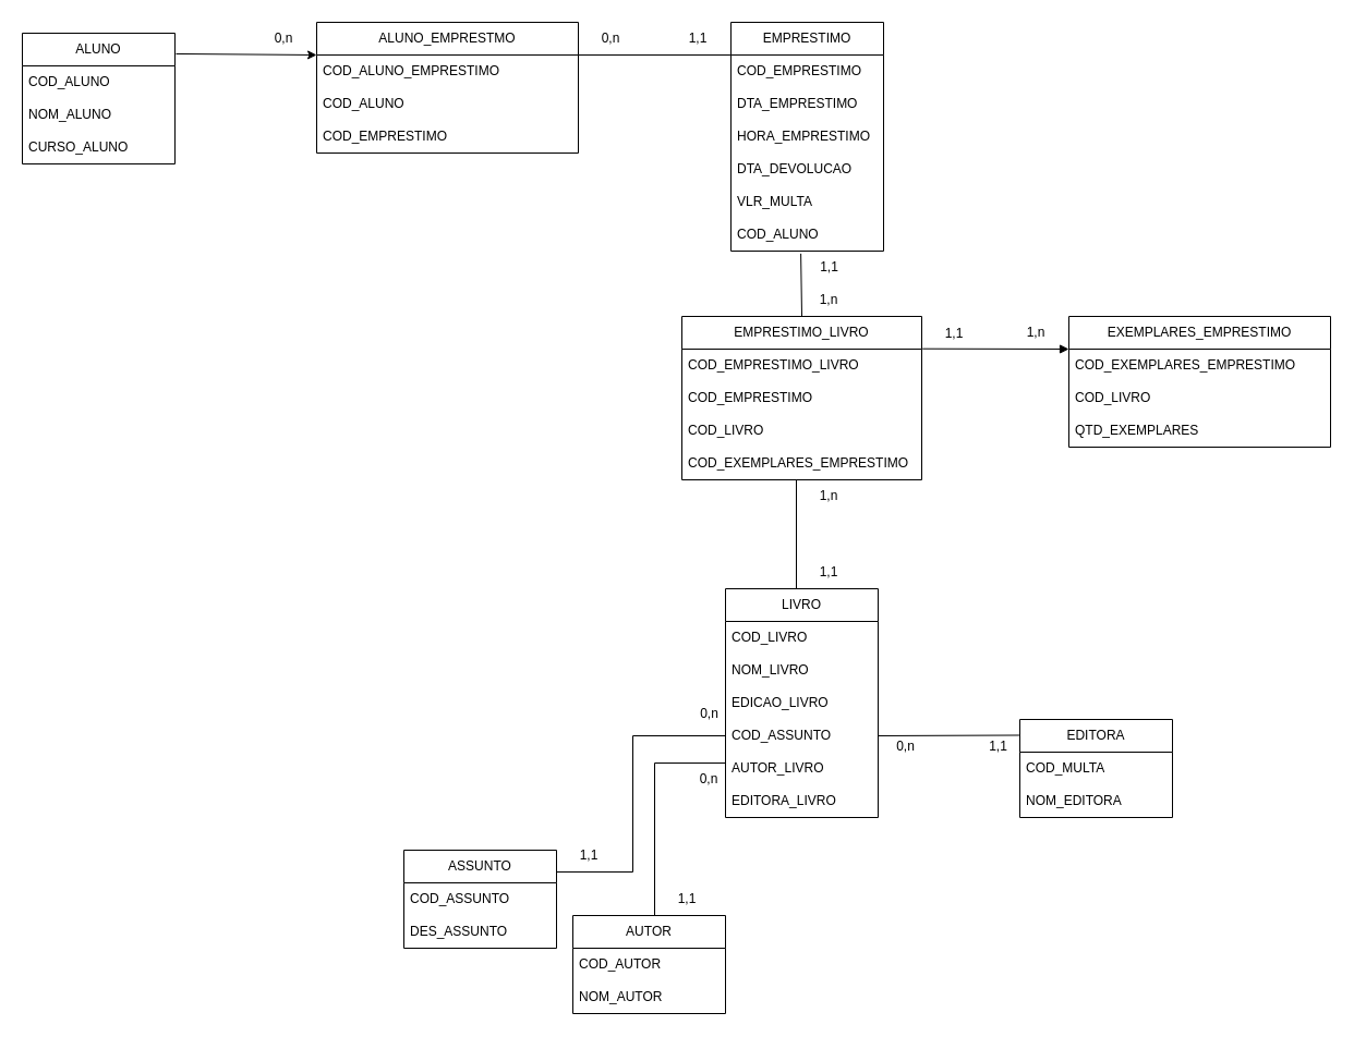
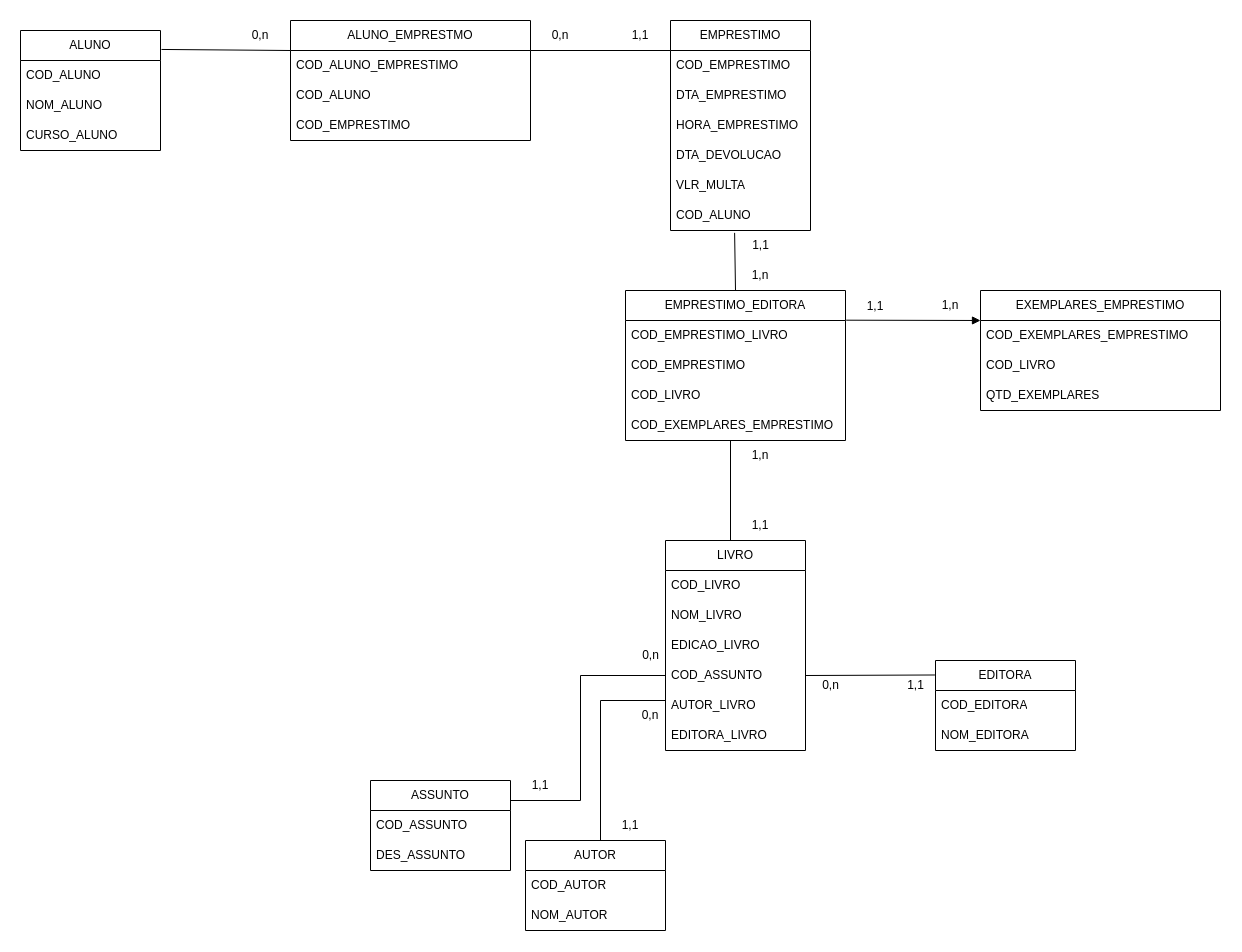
  <mxCell id="0" />
  <mxCell id="1" parent="0" />
  <mxCell id="2" value="EMPRESTIMO" style="swimlane;fontStyle=0;childLayout=stackLayout;horizontal=1;startSize=30;horizontalStack=0;resizeParent=1;resizeParentMax=0;resizeLast=0;collapsible=1;marginBottom=0;whiteSpace=wrap;html=1;" vertex="1" parent="1"><mxGeometry x="670" y="20" width="140" height="210" as="geometry" /></mxCell>
  <mxCell id="3" value="COD_EMPRESTIMO" style="text;strokeColor=none;fillColor=none;align=left;verticalAlign=middle;spacingLeft=4;spacingRight=4;overflow=hidden;points=[[0,0.5],[1,0.5]];portConstraint=eastwest;rotatable=0;whiteSpace=wrap;html=1;" vertex="1" parent="2"><mxGeometry y="30" width="140" height="30" as="geometry" /></mxCell>
  <mxCell id="4" value="DTA_EMPRESTIMO" style="text;strokeColor=none;fillColor=none;align=left;verticalAlign=middle;spacingLeft=4;spacingRight=4;overflow=hidden;points=[[0,0.5],[1,0.5]];portConstraint=eastwest;rotatable=0;whiteSpace=wrap;html=1;" vertex="1" parent="2"><mxGeometry y="60" width="140" height="30" as="geometry" /></mxCell>
  <mxCell id="5" value="HORA_EMPRESTIMO" style="text;strokeColor=none;fillColor=none;align=left;verticalAlign=middle;spacingLeft=4;spacingRight=4;overflow=hidden;points=[[0,0.5],[1,0.5]];portConstraint=eastwest;rotatable=0;whiteSpace=wrap;html=1;" vertex="1" parent="2"><mxGeometry y="90" width="140" height="30" as="geometry" /></mxCell>
  <mxCell id="6" value="DTA_DEVOLUCAO" style="text;strokeColor=none;fillColor=none;align=left;verticalAlign=middle;spacingLeft=4;spacingRight=4;overflow=hidden;points=[[0,0.5],[1,0.5]];portConstraint=eastwest;rotatable=0;whiteSpace=wrap;html=1;" vertex="1" parent="2"><mxGeometry y="120" width="140" height="30" as="geometry" /></mxCell>
  <mxCell id="7" value="VLR_MULTA" style="text;strokeColor=none;fillColor=none;align=left;verticalAlign=middle;spacingLeft=4;spacingRight=4;overflow=hidden;points=[[0,0.5],[1,0.5]];portConstraint=eastwest;rotatable=0;whiteSpace=wrap;html=1;" vertex="1" parent="2"><mxGeometry y="150" width="140" height="30" as="geometry" /></mxCell>
  <mxCell id="8" value="COD_ALUNO" style="text;strokeColor=none;fillColor=none;align=left;verticalAlign=middle;spacingLeft=4;spacingRight=4;overflow=hidden;points=[[0,0.5],[1,0.5]];portConstraint=eastwest;rotatable=0;whiteSpace=wrap;html=1;" vertex="1" parent="2"><mxGeometry y="180" width="140" height="30" as="geometry" /></mxCell>
  <mxCell id="9" value="ALUNO" style="swimlane;fontStyle=0;childLayout=stackLayout;horizontal=1;startSize=30;horizontalStack=0;resizeParent=1;resizeParentMax=0;resizeLast=0;collapsible=1;marginBottom=0;whiteSpace=wrap;html=1;" vertex="1" parent="1"><mxGeometry x="20" y="30" width="140" height="120" as="geometry" /></mxCell>
  <mxCell id="10" value="COD_ALUNO" style="text;strokeColor=none;fillColor=none;align=left;verticalAlign=middle;spacingLeft=4;spacingRight=4;overflow=hidden;points=[[0,0.5],[1,0.5]];portConstraint=eastwest;rotatable=0;whiteSpace=wrap;html=1;" vertex="1" parent="9"><mxGeometry y="30" width="140" height="30" as="geometry" /></mxCell>
  <mxCell id="11" value="NOM_ALUNO" style="text;strokeColor=none;fillColor=none;align=left;verticalAlign=middle;spacingLeft=4;spacingRight=4;overflow=hidden;points=[[0,0.5],[1,0.5]];portConstraint=eastwest;rotatable=0;whiteSpace=wrap;html=1;" vertex="1" parent="9"><mxGeometry y="60" width="140" height="30" as="geometry" /></mxCell>
  <mxCell id="12" value="CURSO_ALUNO" style="text;strokeColor=none;fillColor=none;align=left;verticalAlign=middle;spacingLeft=4;spacingRight=4;overflow=hidden;points=[[0,0.5],[1,0.5]];portConstraint=eastwest;rotatable=0;whiteSpace=wrap;html=1;" vertex="1" parent="9"><mxGeometry y="90" width="140" height="30" as="geometry" /></mxCell>
  <mxCell id="13" value="LIVRO" style="swimlane;fontStyle=0;childLayout=stackLayout;horizontal=1;startSize=30;horizontalStack=0;resizeParent=1;resizeParentMax=0;resizeLast=0;collapsible=1;marginBottom=0;whiteSpace=wrap;html=1;" vertex="1" parent="1"><mxGeometry x="665" y="540" width="140" height="210" as="geometry" /></mxCell>
  <mxCell id="14" value="COD_LIVRO" style="text;strokeColor=none;fillColor=none;align=left;verticalAlign=middle;spacingLeft=4;spacingRight=4;overflow=hidden;points=[[0,0.5],[1,0.5]];portConstraint=eastwest;rotatable=0;whiteSpace=wrap;html=1;" vertex="1" parent="13"><mxGeometry y="30" width="140" height="30" as="geometry" /></mxCell>
  <mxCell id="15" value="NOM_LIVRO" style="text;strokeColor=none;fillColor=none;align=left;verticalAlign=middle;spacingLeft=4;spacingRight=4;overflow=hidden;points=[[0,0.5],[1,0.5]];portConstraint=eastwest;rotatable=0;whiteSpace=wrap;html=1;" vertex="1" parent="13"><mxGeometry y="60" width="140" height="30" as="geometry" /></mxCell>
  <mxCell id="16" value="EDICAO_LIVRO" style="text;strokeColor=none;fillColor=none;align=left;verticalAlign=middle;spacingLeft=4;spacingRight=4;overflow=hidden;points=[[0,0.5],[1,0.5]];portConstraint=eastwest;rotatable=0;whiteSpace=wrap;html=1;" vertex="1" parent="13"><mxGeometry y="90" width="140" height="30" as="geometry" /></mxCell>
  <mxCell id="17" value="COD_ASSUNTO" style="text;strokeColor=none;fillColor=none;align=left;verticalAlign=middle;spacingLeft=4;spacingRight=4;overflow=hidden;points=[[0,0.5],[1,0.5]];portConstraint=eastwest;rotatable=0;whiteSpace=wrap;html=1;" vertex="1" parent="13"><mxGeometry y="120" width="140" height="30" as="geometry" /></mxCell>
  <mxCell id="18" value="AUTOR_LIVRO" style="text;strokeColor=none;fillColor=none;align=left;verticalAlign=middle;spacingLeft=4;spacingRight=4;overflow=hidden;points=[[0,0.5],[1,0.5]];portConstraint=eastwest;rotatable=0;whiteSpace=wrap;html=1;" vertex="1" parent="13"><mxGeometry y="150" width="140" height="30" as="geometry" /></mxCell>
  <mxCell id="19" value="EDITORA_LIVRO" style="text;strokeColor=none;fillColor=none;align=left;verticalAlign=middle;spacingLeft=4;spacingRight=4;overflow=hidden;points=[[0,0.5],[1,0.5]];portConstraint=eastwest;rotatable=0;whiteSpace=wrap;html=1;" vertex="1" parent="13"><mxGeometry y="180" width="140" height="30" as="geometry" /></mxCell>
- <mxCell id="20" value="" style="endArrow=classic;html=1;rounded=0;exitX=1.007;exitY=0.158;exitDx=0;exitDy=0;exitPerimeter=0;entryX=0;entryY=0.25;entryDx=0;entryDy=0;" edge="1" parent="1" source="9" target="26"><mxGeometry width="50" height="50" relative="1" as="geometry"><mxPoint x="590" y="300" as="sourcePoint" /><mxPoint x="640" y="250" as="targetPoint" /></mxGeometry></mxCell>
+ <mxCell id="20" value="" style="endArrow=none;html=1;rounded=0;exitX=1.007;exitY=0.158;exitDx=0;exitDy=0;exitPerimeter=0;entryX=0;entryY=0.25;entryDx=0;entryDy=0;" edge="1" parent="1" source="9" target="26"><mxGeometry width="50" height="50" relative="1" as="geometry"><mxPoint x="590" y="300" as="sourcePoint" /><mxPoint x="640" y="250" as="targetPoint" /></mxGeometry></mxCell>
  <mxCell id="21" value="1,1" style="text;html=1;strokeColor=none;fillColor=none;align=center;verticalAlign=middle;whiteSpace=wrap;rounded=0;" vertex="1" parent="1"><mxGeometry x="610" y="20" width="60" height="30" as="geometry" /></mxCell>
  <mxCell id="22" value="0,n" style="text;html=1;strokeColor=none;fillColor=none;align=center;verticalAlign=middle;whiteSpace=wrap;rounded=0;" vertex="1" parent="1"><mxGeometry x="230" y="20" width="60" height="30" as="geometry" /></mxCell>
  <mxCell id="23" value="" style="endArrow=none;html=1;rounded=0;entryX=0;entryY=1;entryDx=0;entryDy=0;exitX=0;exitY=0;exitDx=0;exitDy=0;" edge="1" parent="1" source="24" target="25"><mxGeometry width="50" height="50" relative="1" as="geometry"><mxPoint x="726" y="450" as="sourcePoint" /><mxPoint x="820" y="550" as="targetPoint" /><Array as="points" /></mxGeometry></mxCell>
  <mxCell id="24" value="1,n" style="text;html=1;strokeColor=none;fillColor=none;align=center;verticalAlign=middle;whiteSpace=wrap;rounded=0;" vertex="1" parent="1"><mxGeometry x="730" y="440" width="60" height="30" as="geometry" /></mxCell>
  <mxCell id="25" value="1,1" style="text;html=1;strokeColor=none;fillColor=none;align=center;verticalAlign=middle;whiteSpace=wrap;rounded=0;" vertex="1" parent="1"><mxGeometry x="730" y="510" width="60" height="30" as="geometry" /></mxCell>
  <mxCell id="26" value="ALUNO_EMPRESTMO" style="swimlane;fontStyle=0;childLayout=stackLayout;horizontal=1;startSize=30;horizontalStack=0;resizeParent=1;resizeParentMax=0;resizeLast=0;collapsible=1;marginBottom=0;whiteSpace=wrap;html=1;" vertex="1" parent="1"><mxGeometry x="290" y="20" width="240" height="120" as="geometry" /></mxCell>
  <mxCell id="27" value="COD_ALUNO_EMPRESTIMO" style="text;strokeColor=none;fillColor=none;align=left;verticalAlign=middle;spacingLeft=4;spacingRight=4;overflow=hidden;points=[[0,0.5],[1,0.5]];portConstraint=eastwest;rotatable=0;whiteSpace=wrap;html=1;" vertex="1" parent="26"><mxGeometry y="30" width="240" height="30" as="geometry" /></mxCell>
  <mxCell id="28" value="COD_ALUNO" style="text;strokeColor=none;fillColor=none;align=left;verticalAlign=middle;spacingLeft=4;spacingRight=4;overflow=hidden;points=[[0,0.5],[1,0.5]];portConstraint=eastwest;rotatable=0;whiteSpace=wrap;html=1;" vertex="1" parent="26"><mxGeometry y="60" width="240" height="30" as="geometry" /></mxCell>
  <mxCell id="29" value="COD_EMPRESTIMO" style="text;strokeColor=none;fillColor=none;align=left;verticalAlign=middle;spacingLeft=4;spacingRight=4;overflow=hidden;points=[[0,0.5],[1,0.5]];portConstraint=eastwest;rotatable=0;whiteSpace=wrap;html=1;" vertex="1" parent="26"><mxGeometry y="90" width="240" height="30" as="geometry" /></mxCell>
  <mxCell id="30" value="" style="endArrow=none;html=1;rounded=0;entryX=1;entryY=1;entryDx=0;entryDy=0;" edge="1" parent="1" target="21"><mxGeometry width="50" height="50" relative="1" as="geometry"><mxPoint x="530" y="50" as="sourcePoint" /><mxPoint x="690" y="50" as="targetPoint" /></mxGeometry></mxCell>
- <mxCell id="31" value="EMPRESTIMO_LIVRO" style="swimlane;fontStyle=0;childLayout=stackLayout;horizontal=1;startSize=30;horizontalStack=0;resizeParent=1;resizeParentMax=0;resizeLast=0;collapsible=1;marginBottom=0;whiteSpace=wrap;html=1;" vertex="1" parent="1"><mxGeometry x="625" y="290" width="220" height="150" as="geometry" /></mxCell>
+ <mxCell id="31" value="EMPRESTIMO_EDITORA" style="swimlane;fontStyle=0;childLayout=stackLayout;horizontal=1;startSize=30;horizontalStack=0;resizeParent=1;resizeParentMax=0;resizeLast=0;collapsible=1;marginBottom=0;whiteSpace=wrap;html=1;" vertex="1" parent="1"><mxGeometry x="625" y="290" width="220" height="150" as="geometry" /></mxCell>
  <mxCell id="32" value="COD_EMPRESTIMO_LIVRO" style="text;strokeColor=none;fillColor=none;align=left;verticalAlign=middle;spacingLeft=4;spacingRight=4;overflow=hidden;points=[[0,0.5],[1,0.5]];portConstraint=eastwest;rotatable=0;whiteSpace=wrap;html=1;" vertex="1" parent="31"><mxGeometry y="30" width="220" height="30" as="geometry" /></mxCell>
  <mxCell id="33" value="COD_EMPRESTIMO" style="text;strokeColor=none;fillColor=none;align=left;verticalAlign=middle;spacingLeft=4;spacingRight=4;overflow=hidden;points=[[0,0.5],[1,0.5]];portConstraint=eastwest;rotatable=0;whiteSpace=wrap;html=1;" vertex="1" parent="31"><mxGeometry y="60" width="220" height="30" as="geometry" /></mxCell>
  <mxCell id="34" value="COD_LIVRO" style="text;strokeColor=none;fillColor=none;align=left;verticalAlign=middle;spacingLeft=4;spacingRight=4;overflow=hidden;points=[[0,0.5],[1,0.5]];portConstraint=eastwest;rotatable=0;whiteSpace=wrap;html=1;" vertex="1" parent="31"><mxGeometry y="90" width="220" height="30" as="geometry" /></mxCell>
  <mxCell id="35" value="COD_EXEMPLARES_EMPRESTIMO" style="text;strokeColor=none;fillColor=none;align=left;verticalAlign=middle;spacingLeft=4;spacingRight=4;overflow=hidden;points=[[0,0.5],[1,0.5]];portConstraint=eastwest;rotatable=0;whiteSpace=wrap;html=1;" vertex="1" parent="31"><mxGeometry y="120" width="220" height="30" as="geometry" /></mxCell>
  <mxCell id="36" value="0,n" style="text;html=1;strokeColor=none;fillColor=none;align=center;verticalAlign=middle;whiteSpace=wrap;rounded=0;" vertex="1" parent="1"><mxGeometry x="530" y="20" width="60" height="30" as="geometry" /></mxCell>
  <mxCell id="37" value="" style="endArrow=none;html=1;rounded=0;entryX=0.458;entryY=1.079;entryDx=0;entryDy=0;entryPerimeter=0;exitX=0.5;exitY=0;exitDx=0;exitDy=0;" edge="1" parent="1" source="31" target="8"><mxGeometry width="50" height="50" relative="1" as="geometry"><mxPoint x="690" y="300" as="sourcePoint" /><mxPoint x="740" y="250" as="targetPoint" /></mxGeometry></mxCell>
  <mxCell id="38" value="1,n" style="text;html=1;strokeColor=none;fillColor=none;align=center;verticalAlign=middle;whiteSpace=wrap;rounded=0;" vertex="1" parent="1"><mxGeometry x="730" y="260" width="60" height="30" as="geometry" /></mxCell>
  <mxCell id="39" value="1,1" style="text;html=1;align=center;verticalAlign=middle;resizable=0;points=[];autosize=1;strokeColor=none;fillColor=none;" vertex="1" parent="1"><mxGeometry x="740" y="230" width="40" height="30" as="geometry" /></mxCell>
  <mxCell id="40" value="AUTOR" style="swimlane;fontStyle=0;childLayout=stackLayout;horizontal=1;startSize=30;horizontalStack=0;resizeParent=1;resizeParentMax=0;resizeLast=0;collapsible=1;marginBottom=0;whiteSpace=wrap;html=1;" vertex="1" parent="1"><mxGeometry x="525" y="840" width="140" height="90" as="geometry" /></mxCell>
  <mxCell id="41" value="COD_AUTOR" style="text;strokeColor=none;fillColor=none;align=left;verticalAlign=middle;spacingLeft=4;spacingRight=4;overflow=hidden;points=[[0,0.5],[1,0.5]];portConstraint=eastwest;rotatable=0;whiteSpace=wrap;html=1;" vertex="1" parent="40"><mxGeometry y="30" width="140" height="30" as="geometry" /></mxCell>
  <mxCell id="42" value="NOM_AUTOR" style="text;strokeColor=none;fillColor=none;align=left;verticalAlign=middle;spacingLeft=4;spacingRight=4;overflow=hidden;points=[[0,0.5],[1,0.5]];portConstraint=eastwest;rotatable=0;whiteSpace=wrap;html=1;" vertex="1" parent="40"><mxGeometry y="60" width="140" height="30" as="geometry" /></mxCell>
  <mxCell id="43" value="EDITORA" style="swimlane;fontStyle=0;childLayout=stackLayout;horizontal=1;startSize=30;horizontalStack=0;resizeParent=1;resizeParentMax=0;resizeLast=0;collapsible=1;marginBottom=0;whiteSpace=wrap;html=1;" vertex="1" parent="1"><mxGeometry x="935" y="660" width="140" height="90" as="geometry" /></mxCell>
- <mxCell id="44" value="COD_MULTA" style="text;strokeColor=none;fillColor=none;align=left;verticalAlign=middle;spacingLeft=4;spacingRight=4;overflow=hidden;points=[[0,0.5],[1,0.5]];portConstraint=eastwest;rotatable=0;whiteSpace=wrap;html=1;" vertex="1" parent="43"><mxGeometry y="30" width="140" height="30" as="geometry" /></mxCell>
+ <mxCell id="44" value="COD_EDITORA" style="text;strokeColor=none;fillColor=none;align=left;verticalAlign=middle;spacingLeft=4;spacingRight=4;overflow=hidden;points=[[0,0.5],[1,0.5]];portConstraint=eastwest;rotatable=0;whiteSpace=wrap;html=1;" vertex="1" parent="43"><mxGeometry y="30" width="140" height="30" as="geometry" /></mxCell>
  <mxCell id="45" value="NOM_EDITORA" style="text;strokeColor=none;fillColor=none;align=left;verticalAlign=middle;spacingLeft=4;spacingRight=4;overflow=hidden;points=[[0,0.5],[1,0.5]];portConstraint=eastwest;rotatable=0;whiteSpace=wrap;html=1;" vertex="1" parent="43"><mxGeometry y="60" width="140" height="30" as="geometry" /></mxCell>
  <mxCell id="46" value="1,1" style="text;html=1;strokeColor=none;fillColor=none;align=center;verticalAlign=middle;whiteSpace=wrap;rounded=0;" vertex="1" parent="1"><mxGeometry x="600" y="810" width="60" height="30" as="geometry" /></mxCell>
  <mxCell id="47" value="0,n" style="text;html=1;align=center;verticalAlign=middle;resizable=0;points=[];autosize=1;strokeColor=none;fillColor=none;" vertex="1" parent="1"><mxGeometry x="630" y="640" width="40" height="30" as="geometry" /></mxCell>
  <mxCell id="48" value="" style="endArrow=none;html=1;rounded=0;exitX=1;exitY=0.5;exitDx=0;exitDy=0;entryX=-0.004;entryY=0.161;entryDx=0;entryDy=0;entryPerimeter=0;" edge="1" parent="1" source="17" target="43"><mxGeometry width="50" height="50" relative="1" as="geometry"><mxPoint x="860" y="690" as="sourcePoint" /><mxPoint x="930" y="705" as="targetPoint" /></mxGeometry></mxCell>
  <mxCell id="49" value="0,n" style="text;html=1;align=center;verticalAlign=middle;resizable=0;points=[];autosize=1;strokeColor=none;fillColor=none;" vertex="1" parent="1"><mxGeometry x="810" y="670" width="40" height="30" as="geometry" /></mxCell>
  <mxCell id="50" value="1,1" style="text;html=1;align=center;verticalAlign=middle;resizable=0;points=[];autosize=1;strokeColor=none;fillColor=none;" vertex="1" parent="1"><mxGeometry x="895" y="670" width="40" height="30" as="geometry" /></mxCell>
  <mxCell id="51" value="ASSUNTO" style="swimlane;fontStyle=0;childLayout=stackLayout;horizontal=1;startSize=30;horizontalStack=0;resizeParent=1;resizeParentMax=0;resizeLast=0;collapsible=1;marginBottom=0;whiteSpace=wrap;html=1;" vertex="1" parent="1"><mxGeometry x="370" y="780" width="140" height="90" as="geometry" /></mxCell>
  <mxCell id="52" value="COD_ASSUNTO" style="text;strokeColor=none;fillColor=none;align=left;verticalAlign=middle;spacingLeft=4;spacingRight=4;overflow=hidden;points=[[0,0.5],[1,0.5]];portConstraint=eastwest;rotatable=0;whiteSpace=wrap;html=1;" vertex="1" parent="51"><mxGeometry y="30" width="140" height="30" as="geometry" /></mxCell>
  <mxCell id="53" value="DES_ASSUNTO" style="text;strokeColor=none;fillColor=none;align=left;verticalAlign=middle;spacingLeft=4;spacingRight=4;overflow=hidden;points=[[0,0.5],[1,0.5]];portConstraint=eastwest;rotatable=0;whiteSpace=wrap;html=1;" vertex="1" parent="51"><mxGeometry y="60" width="140" height="30" as="geometry" /></mxCell>
  <mxCell id="54" value="" style="endArrow=none;html=1;rounded=0;entryX=0;entryY=0.5;entryDx=0;entryDy=0;" edge="1" parent="1" target="17"><mxGeometry width="50" height="50" relative="1" as="geometry"><mxPoint x="510" y="800" as="sourcePoint" /><mxPoint x="560" y="750" as="targetPoint" /><Array as="points"><mxPoint x="580" y="800" /><mxPoint x="580" y="675" /></Array></mxGeometry></mxCell>
  <mxCell id="55" value="0,n" style="text;html=1;strokeColor=none;fillColor=none;align=center;verticalAlign=middle;whiteSpace=wrap;rounded=0;" vertex="1" parent="1"><mxGeometry x="620" y="700" width="60" height="30" as="geometry" /></mxCell>
  <mxCell id="56" value="1,1" style="text;html=1;strokeColor=none;fillColor=none;align=center;verticalAlign=middle;whiteSpace=wrap;rounded=0;" vertex="1" parent="1"><mxGeometry x="510" y="770" width="60" height="30" as="geometry" /></mxCell>
  <mxCell id="57" style="edgeStyle=orthogonalEdgeStyle;rounded=0;orthogonalLoop=1;jettySize=auto;html=1;exitX=0.5;exitY=1;exitDx=0;exitDy=0;" edge="1" parent="1" source="55" target="55"><mxGeometry relative="1" as="geometry" /></mxCell>
  <mxCell id="58" value="" style="endArrow=none;html=1;rounded=0;entryX=0.75;entryY=0;entryDx=0;entryDy=0;" edge="1" parent="1" target="55"><mxGeometry width="50" height="50" relative="1" as="geometry"><mxPoint x="600" y="840" as="sourcePoint" /><mxPoint x="650" y="790" as="targetPoint" /><Array as="points"><mxPoint x="600" y="700" /></Array></mxGeometry></mxCell>
  <mxCell id="59" value="EXEMPLARES_EMPRESTIMO&lt;br&gt;" style="swimlane;fontStyle=0;childLayout=stackLayout;horizontal=1;startSize=30;horizontalStack=0;resizeParent=1;resizeParentMax=0;resizeLast=0;collapsible=1;marginBottom=0;whiteSpace=wrap;html=1;" vertex="1" parent="1"><mxGeometry x="980" y="290" width="240" height="120" as="geometry" /></mxCell>
  <mxCell id="60" value="COD_EXEMPLARES_EMPRESTIMO&lt;br&gt;" style="text;strokeColor=none;fillColor=none;align=left;verticalAlign=middle;spacingLeft=4;spacingRight=4;overflow=hidden;points=[[0,0.5],[1,0.5]];portConstraint=eastwest;rotatable=0;whiteSpace=wrap;html=1;" vertex="1" parent="59"><mxGeometry y="30" width="240" height="30" as="geometry" /></mxCell>
  <mxCell id="61" value="COD_LIVRO" style="text;strokeColor=none;fillColor=none;align=left;verticalAlign=middle;spacingLeft=4;spacingRight=4;overflow=hidden;points=[[0,0.5],[1,0.5]];portConstraint=eastwest;rotatable=0;whiteSpace=wrap;html=1;" vertex="1" parent="59"><mxGeometry y="60" width="240" height="30" as="geometry" /></mxCell>
  <mxCell id="62" value="QTD_EXEMPLARES" style="text;strokeColor=none;fillColor=none;align=left;verticalAlign=middle;spacingLeft=4;spacingRight=4;overflow=hidden;points=[[0,0.5],[1,0.5]];portConstraint=eastwest;rotatable=0;whiteSpace=wrap;html=1;" vertex="1" parent="59"><mxGeometry y="90" width="240" height="30" as="geometry" /></mxCell>
  <mxCell id="63" value="" style="endArrow=block;html=1;rounded=0;exitX=1.003;exitY=0.198;exitDx=0;exitDy=0;exitPerimeter=0;entryX=0;entryY=0.25;entryDx=0;entryDy=0;" edge="1" parent="1" source="31" target="59"><mxGeometry width="50" height="50" relative="1" as="geometry"><mxPoint x="890" y="350" as="sourcePoint" /><mxPoint x="940" y="300" as="targetPoint" /></mxGeometry></mxCell>
  <mxCell id="64" value="1,1" style="text;html=1;strokeColor=none;fillColor=none;align=center;verticalAlign=middle;whiteSpace=wrap;rounded=0;" vertex="1" parent="1"><mxGeometry x="845" y="291" width="60" height="30" as="geometry" /></mxCell>
  <mxCell id="65" value="1,n" style="text;html=1;strokeColor=none;fillColor=none;align=center;verticalAlign=middle;whiteSpace=wrap;rounded=0;" vertex="1" parent="1"><mxGeometry x="920" y="290" width="60" height="30" as="geometry" /></mxCell>
